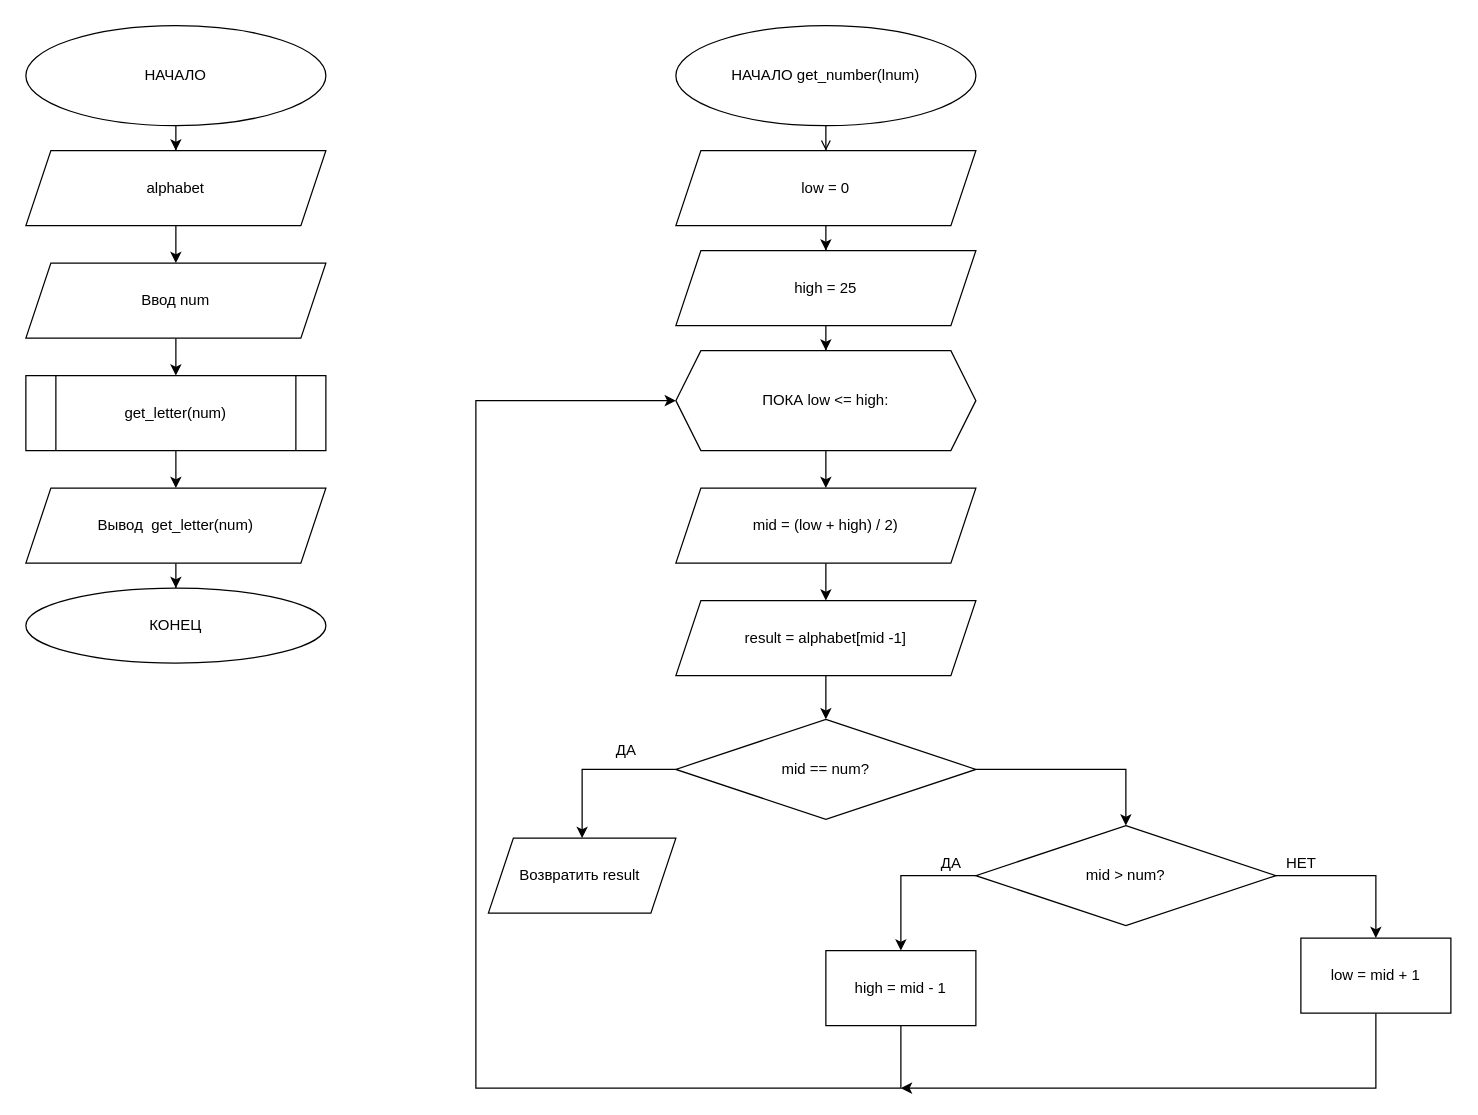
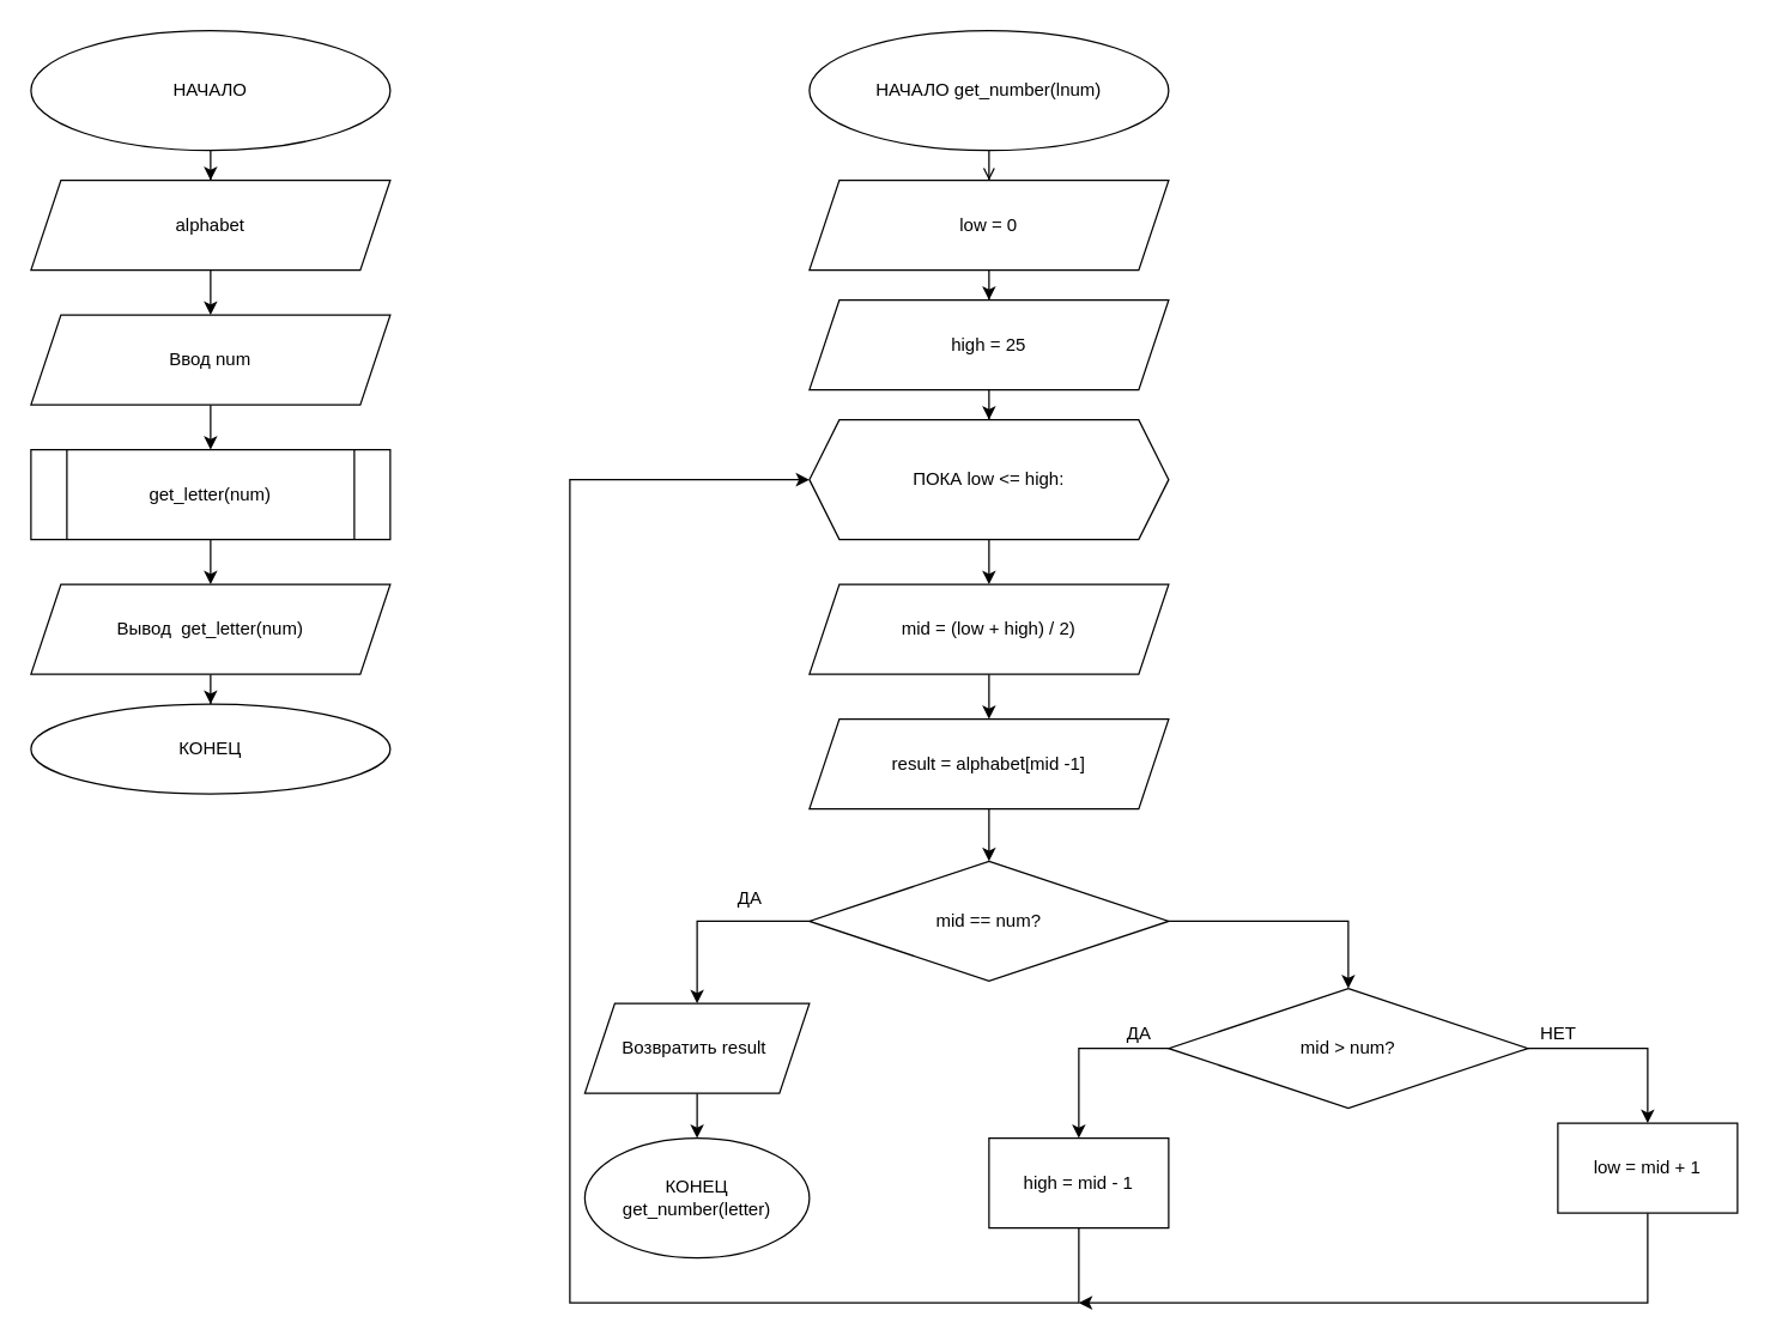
  <mxCell id="0" />
  <mxCell id="1" parent="0" />
  <mxCell id="2" value="" style="edgeStyle=orthogonalEdgeStyle;rounded=0;orthogonalLoop=1;jettySize=auto;html=1;" parent="1" source="3" edge="1"><mxGeometry relative="1" as="geometry"><mxPoint x="140" y="390" as="targetPoint" /></mxGeometry></mxCell>
  <mxCell id="3" value="get_letter(num)" style="shape=process;whiteSpace=wrap;html=1;backgroundOutline=1;" parent="1" vertex="1"><mxGeometry x="20" y="300" width="240" height="60" as="geometry" /></mxCell>
  <mxCell id="4" value="" style="edgeStyle=orthogonalEdgeStyle;rounded=0;orthogonalLoop=1;jettySize=auto;html=1;" parent="1" source="5" target="7" edge="1"><mxGeometry relative="1" as="geometry" /></mxCell>
  <mxCell id="5" value="НАЧАЛО" style="ellipse;whiteSpace=wrap;html=1;" parent="1" vertex="1"><mxGeometry x="20" y="20" width="240" height="80" as="geometry" /></mxCell>
  <mxCell id="6" value="" style="edgeStyle=orthogonalEdgeStyle;rounded=0;orthogonalLoop=1;jettySize=auto;html=1;" parent="1" source="7" target="9" edge="1"><mxGeometry relative="1" as="geometry" /></mxCell>
  <mxCell id="7" value="alphabet" style="shape=parallelogram;perimeter=parallelogramPerimeter;whiteSpace=wrap;html=1;fixedSize=1;" parent="1" vertex="1"><mxGeometry x="20" y="120" width="240" height="60" as="geometry" /></mxCell>
  <mxCell id="8" value="" style="edgeStyle=orthogonalEdgeStyle;rounded=0;orthogonalLoop=1;jettySize=auto;html=1;" parent="1" source="9" edge="1"><mxGeometry relative="1" as="geometry"><mxPoint x="140" y="300" as="targetPoint" /></mxGeometry></mxCell>
  <mxCell id="9" value="Ввод num" style="shape=parallelogram;perimeter=parallelogramPerimeter;whiteSpace=wrap;html=1;fixedSize=1;" parent="1" vertex="1"><mxGeometry x="20" y="210" width="240" height="60" as="geometry" /></mxCell>
  <mxCell id="10" value="" style="edgeStyle=orthogonalEdgeStyle;rounded=0;orthogonalLoop=1;jettySize=auto;html=1;endArrow=open;" parent="1" source="11" target="13" edge="1"><mxGeometry relative="1" as="geometry" /></mxCell>
  <mxCell id="11" value="НАЧАЛО get_number(lnum)" style="ellipse;whiteSpace=wrap;html=1;" parent="1" vertex="1"><mxGeometry x="540" y="20" width="240" height="80" as="geometry" /></mxCell>
  <mxCell id="12" value="" style="edgeStyle=orthogonalEdgeStyle;rounded=0;orthogonalLoop=1;jettySize=auto;html=1;" parent="1" source="13" target="21" edge="1"><mxGeometry relative="1" as="geometry" /></mxCell>
  <mxCell id="13" value="low = 0" style="shape=parallelogram;perimeter=parallelogramPerimeter;whiteSpace=wrap;html=1;fixedSize=1;" parent="1" vertex="1"><mxGeometry x="540" y="120" width="240" height="60" as="geometry" /></mxCell>
  <mxCell id="14" value="" style="edgeStyle=orthogonalEdgeStyle;rounded=0;orthogonalLoop=1;jettySize=auto;html=1;" parent="1" source="15" target="17" edge="1"><mxGeometry relative="1" as="geometry" /></mxCell>
  <mxCell id="15" value="ПОКА&amp;nbsp;low &amp;lt;= high:" style="shape=hexagon;perimeter=hexagonPerimeter2;whiteSpace=wrap;html=1;fixedSize=1;" parent="1" vertex="1"><mxGeometry x="540" y="280" width="240" height="80" as="geometry" /></mxCell>
  <mxCell id="16" value="" style="edgeStyle=orthogonalEdgeStyle;rounded=0;orthogonalLoop=1;jettySize=auto;html=1;" parent="1" source="17" target="19" edge="1"><mxGeometry relative="1" as="geometry" /></mxCell>
  <mxCell id="17" value="mid = (low + high) / 2)" style="shape=parallelogram;perimeter=parallelogramPerimeter;whiteSpace=wrap;html=1;fixedSize=1;" parent="1" vertex="1"><mxGeometry x="540" y="390" width="240" height="60" as="geometry" /></mxCell>
  <mxCell id="18" value="" style="edgeStyle=orthogonalEdgeStyle;rounded=0;orthogonalLoop=1;jettySize=auto;html=1;" parent="1" source="19" target="24" edge="1"><mxGeometry relative="1" as="geometry" /></mxCell>
  <mxCell id="19" value="result = alphabet[mid -1]" style="shape=parallelogram;perimeter=parallelogramPerimeter;whiteSpace=wrap;html=1;fixedSize=1;" parent="1" vertex="1"><mxGeometry x="540" y="480" width="240" height="60" as="geometry" /></mxCell>
  <mxCell id="20" value="" style="edgeStyle=orthogonalEdgeStyle;rounded=0;orthogonalLoop=1;jettySize=auto;html=1;" parent="1" source="21" target="15" edge="1"><mxGeometry relative="1" as="geometry" /></mxCell>
  <mxCell id="21" value="high = 25" style="shape=parallelogram;perimeter=parallelogramPerimeter;whiteSpace=wrap;html=1;fixedSize=1;" parent="1" vertex="1"><mxGeometry x="540" y="200" width="240" height="60" as="geometry" /></mxCell>
  <mxCell id="22" style="edgeStyle=orthogonalEdgeStyle;rounded=0;orthogonalLoop=1;jettySize=auto;html=1;exitX=0;exitY=0.5;exitDx=0;exitDy=0;entryX=0.5;entryY=0;entryDx=0;entryDy=0;" parent="1" source="24" target="26" edge="1"><mxGeometry relative="1" as="geometry" /></mxCell>
  <mxCell id="23" style="edgeStyle=orthogonalEdgeStyle;rounded=0;orthogonalLoop=1;jettySize=auto;html=1;exitX=1;exitY=0.5;exitDx=0;exitDy=0;" parent="1" source="24" target="30" edge="1"><mxGeometry relative="1" as="geometry" /></mxCell>
  <mxCell id="24" value="mid == num?" style="rhombus;whiteSpace=wrap;html=1;" parent="1" vertex="1"><mxGeometry x="540" y="575" width="240" height="80" as="geometry" /></mxCell>
+ <mxCell id="25" value="" style="edgeStyle=orthogonalEdgeStyle;rounded=0;orthogonalLoop=1;jettySize=auto;html=1;" parent="1" source="26" target="27" edge="1"><mxGeometry relative="1" as="geometry" /></mxCell>
  <mxCell id="26" value="Возвратить&amp;nbsp;result&amp;nbsp;" style="shape=parallelogram;perimeter=parallelogramPerimeter;whiteSpace=wrap;html=1;fixedSize=1;" parent="1" vertex="1"><mxGeometry x="390" y="670" width="150" height="60" as="geometry" /></mxCell>
+ <mxCell id="27" value="КОНЕЦ &lt;br&gt;get_number(letter)" style="ellipse;whiteSpace=wrap;html=1;" parent="1" vertex="1"><mxGeometry x="390" y="760" width="150" height="80" as="geometry" /></mxCell>
  <mxCell id="28" style="edgeStyle=orthogonalEdgeStyle;rounded=0;orthogonalLoop=1;jettySize=auto;html=1;exitX=0;exitY=0.5;exitDx=0;exitDy=0;entryX=0.5;entryY=0;entryDx=0;entryDy=0;" parent="1" source="30" target="32" edge="1"><mxGeometry relative="1" as="geometry" /></mxCell>
  <mxCell id="29" style="edgeStyle=orthogonalEdgeStyle;rounded=0;orthogonalLoop=1;jettySize=auto;html=1;exitX=1;exitY=0.5;exitDx=0;exitDy=0;entryX=0.5;entryY=0;entryDx=0;entryDy=0;" parent="1" source="30" target="34" edge="1"><mxGeometry relative="1" as="geometry" /></mxCell>
  <mxCell id="30" value="mid &amp;gt; num?" style="rhombus;whiteSpace=wrap;html=1;" parent="1" vertex="1"><mxGeometry x="780" y="660" width="240" height="80" as="geometry" /></mxCell>
  <mxCell id="31" style="edgeStyle=orthogonalEdgeStyle;rounded=0;orthogonalLoop=1;jettySize=auto;html=1;exitX=0.5;exitY=1;exitDx=0;exitDy=0;entryX=0;entryY=0.5;entryDx=0;entryDy=0;" parent="1" source="32" target="15" edge="1"><mxGeometry relative="1" as="geometry"><Array as="points"><mxPoint x="720" y="870" /><mxPoint x="380" y="870" /><mxPoint x="380" y="320" /></Array></mxGeometry></mxCell>
  <mxCell id="32" value="high = mid - 1" style="rounded=0;whiteSpace=wrap;html=1;" parent="1" vertex="1"><mxGeometry x="660" y="760" width="120" height="60" as="geometry" /></mxCell>
  <mxCell id="33" style="edgeStyle=orthogonalEdgeStyle;rounded=0;orthogonalLoop=1;jettySize=auto;html=1;exitX=0.5;exitY=1;exitDx=0;exitDy=0;" parent="1" source="34" edge="1"><mxGeometry relative="1" as="geometry"><mxPoint x="720" y="870" as="targetPoint" /><Array as="points"><mxPoint x="1100" y="870" /></Array></mxGeometry></mxCell>
  <mxCell id="34" value="low = mid + 1" style="rounded=0;whiteSpace=wrap;html=1;" parent="1" vertex="1"><mxGeometry x="1040" y="750" width="120" height="60" as="geometry" /></mxCell>
  <mxCell id="35" value="ДА" style="text;html=1;align=center;verticalAlign=middle;resizable=0;points=[];autosize=1;strokeColor=none;" parent="1" vertex="1"><mxGeometry x="485" y="590" width="30" height="20" as="geometry" /></mxCell>
  <mxCell id="36" value="ДА" style="text;html=1;align=center;verticalAlign=middle;resizable=0;points=[];autosize=1;strokeColor=none;" parent="1" vertex="1"><mxGeometry x="745" y="680" width="30" height="20" as="geometry" /></mxCell>
  <mxCell id="37" value="НЕТ" style="text;html=1;align=center;verticalAlign=middle;resizable=0;points=[];autosize=1;strokeColor=none;" parent="1" vertex="1"><mxGeometry x="1020" y="680" width="40" height="20" as="geometry" /></mxCell>
  <mxCell id="38" value="" style="edgeStyle=orthogonalEdgeStyle;rounded=0;orthogonalLoop=1;jettySize=auto;html=1;" edge="1" parent="1" source="39" target="40"><mxGeometry relative="1" as="geometry" /></mxCell>
  <mxCell id="39" value="Вывод&amp;nbsp; get_letter(num)" style="shape=parallelogram;perimeter=parallelogramPerimeter;whiteSpace=wrap;html=1;fixedSize=1;" vertex="1" parent="1"><mxGeometry x="20" y="390" width="240" height="60" as="geometry" /></mxCell>
  <mxCell id="40" value="КОНЕЦ" style="ellipse;whiteSpace=wrap;html=1;" vertex="1" parent="1"><mxGeometry x="20" y="470" width="240" height="60" as="geometry" /></mxCell>
